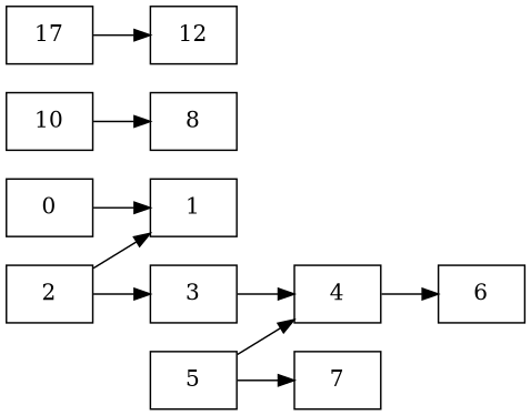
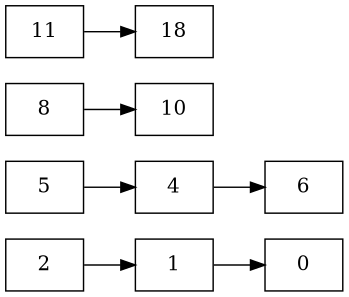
  digraph {
    rankdir=LR
    node [shape=box]
    0
    1
    2
-   3
    4
    6
    8
    10
    5
-   7
-   11 [label=17]
-   12
-   0 -> 1
+   11
+   12 [label=18]
+   1 -> 0
    2 -> 1
-   2 -> 3
-   3 -> 4
    4 -> 6
-   10 -> 8
+   8 -> 10
    5 -> 4
-   5 -> 7
    11 -> 12
  }
